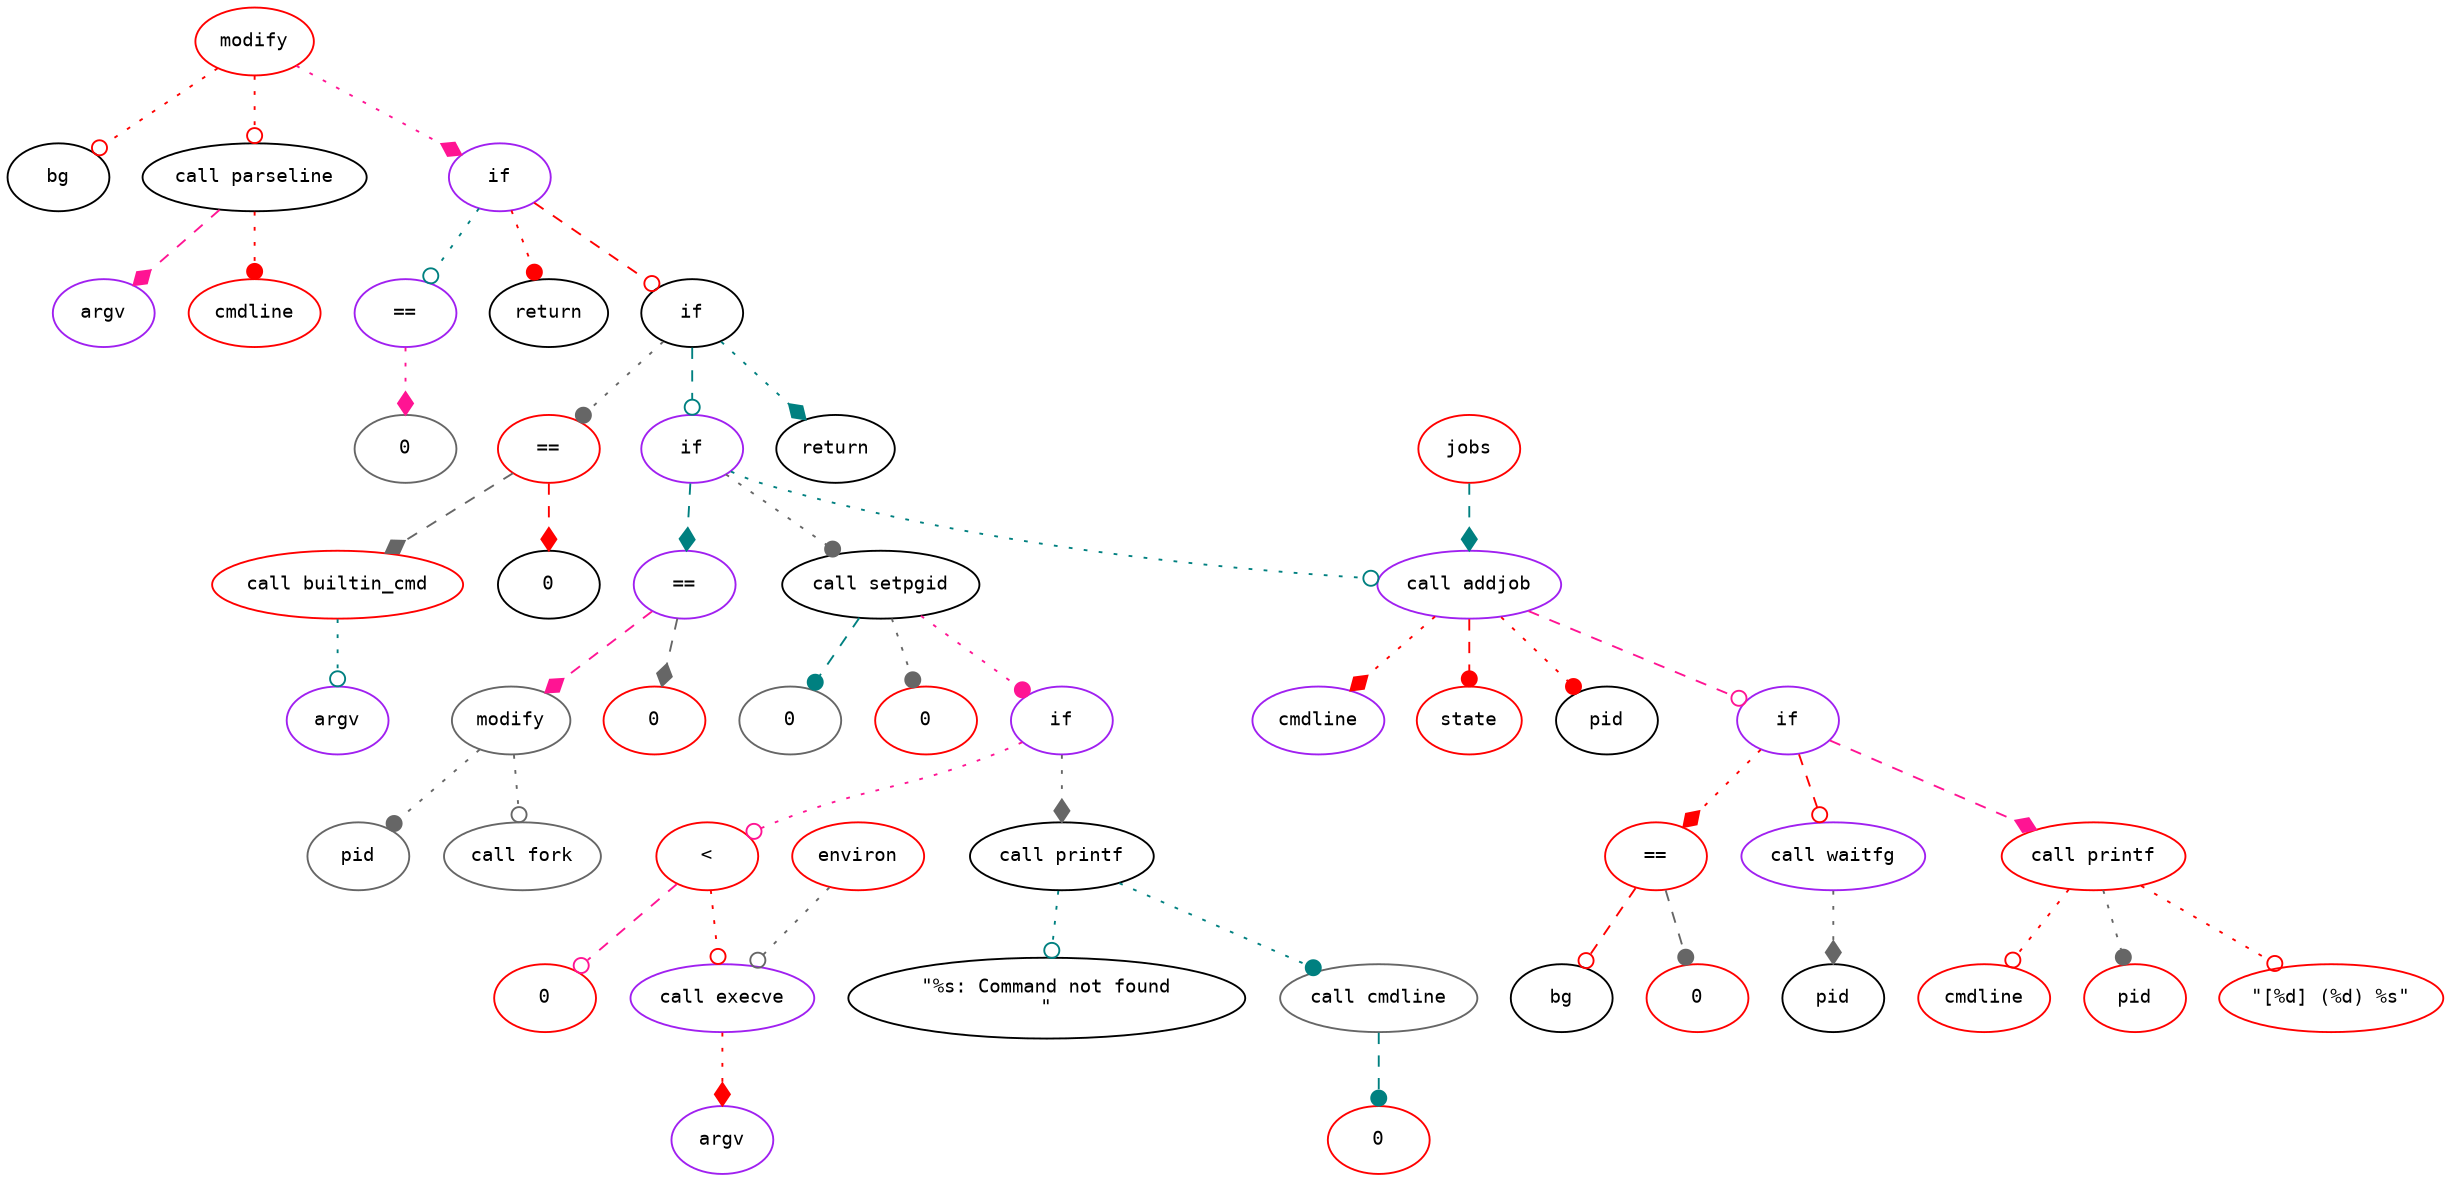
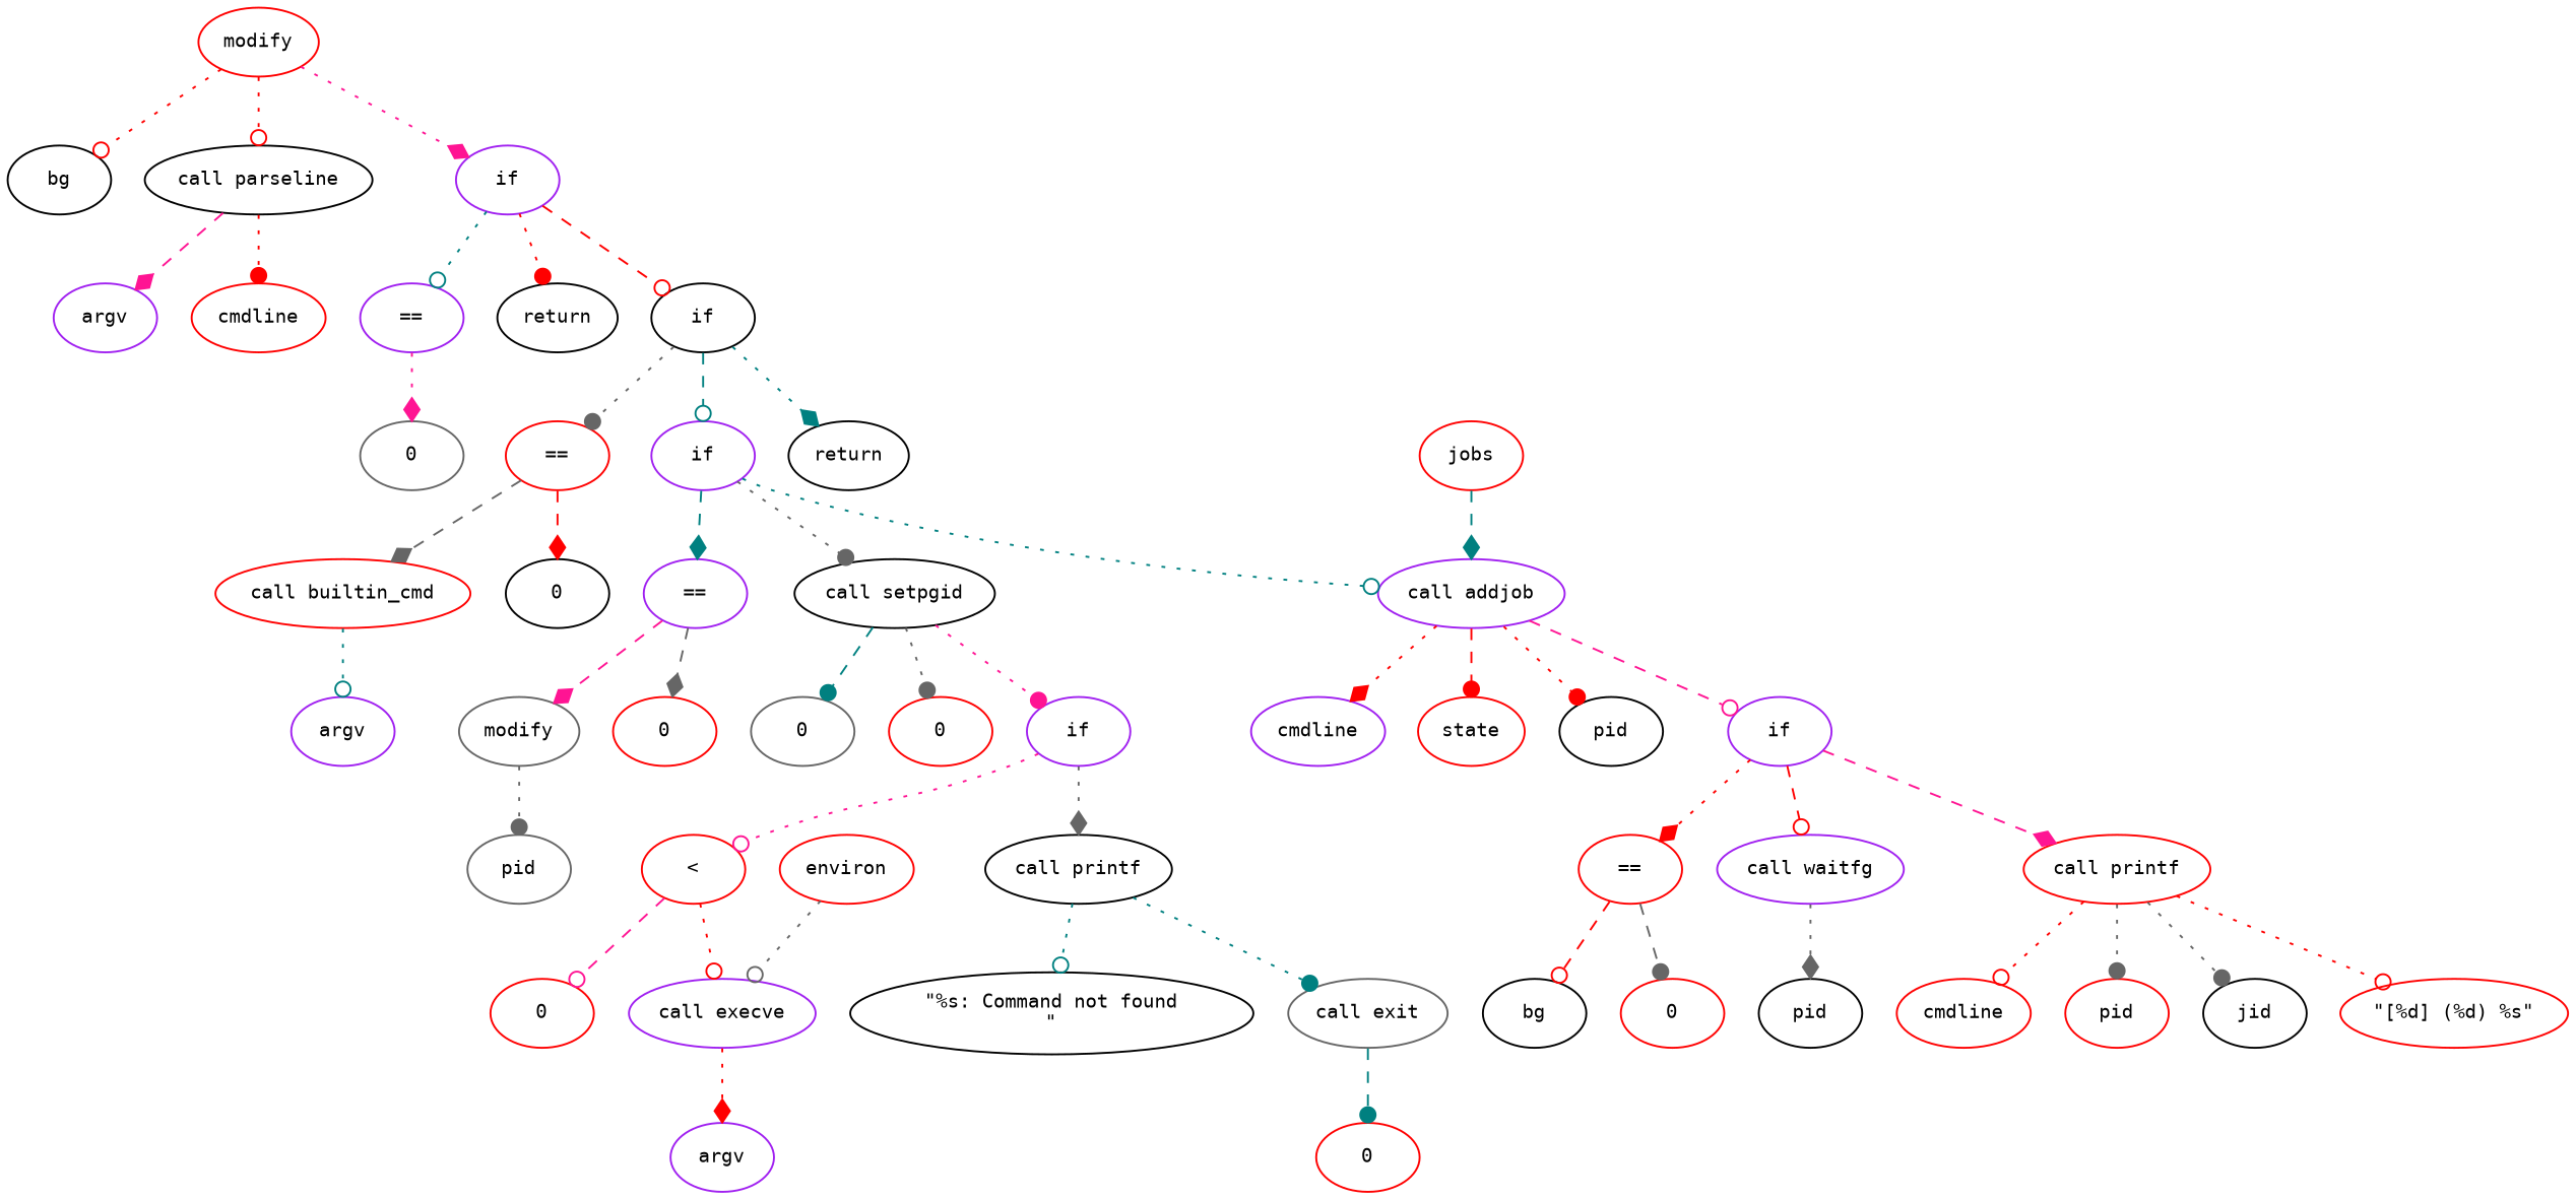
  digraph {
    fontname="DejaVu Sans Mono"
    fontsize=10
    node [color=red fontname="DejaVu Sans Mono" fontsize=10 shape=ellipse]
    edge [arrowhead=odot color=red fontname="DejaVu Sans Mono" fontsize=10 style=dotted]
    n1 [label=modify]
    n2 [color=black label=bg]
    n3 [color=black label="call parseline"]
    n4 [color=purple label=if]
    n5 [color=purple label=argv]
    n6 [label=cmdline]
    n7 [color=purple label="=="]
    n8 [color=black label=return]
    n9 [color=black label=if]
    n10 [color=gray40 label=0]
    n11 [label="=="]
    n12 [color=purple label=if]
    n13 [color=black label=return]
    n14 [label="call builtin_cmd"]
    n15 [color=black label=0]
    n16 [color=purple label="=="]
    n17 [color=black label="call setpgid"]
    n18 [color=purple label="call addjob"]
    n19 [color=purple label=argv]
    n20 [color=gray40 label=modify]
    n21 [label=0]
    n22 [color=gray40 label=0]
    n23 [label=0]
    n24 [color=purple label=if]
    n25 [color=purple label=cmdline]
    n26 [label=state]
    n27 [color=black label=pid]
    n28 [color=purple label=if]
    n29 [color=gray40 label=pid]
-   n30 [color=gray40 label="call fork"]
    n31 [label="<"]
    n32 [color=black label="call printf"]
    n33 [color=purple label="call execve"]
    n34 [label=0]
    n35 [color=black label="\"%s: Command not found\n\""]
-   n36 [color=gray40 label="call cmdline"]
+   n36 [color=gray40 label="call exit"]
    n37 [color=purple label=argv]
    n38 [label=environ]
    n39 [label=0]
    n40 [label=jobs]
    n41 [label="=="]
    n42 [color=purple label="call waitfg"]
    n43 [label="call printf"]
    n44 [color=black label=bg]
    n45 [label=0]
    n46 [color=black label=pid]
    n47 [label=cmdline]
    n48 [label=pid]
+   n49 [color=black label=jid]
    n50 [label="\"[%d] (%d) %s\""]
    n1 -> n2
    n1 -> n3
    n1 -> n4 [arrowhead=diamond color=deeppink]
    n3 -> n5 [arrowhead=diamond color=deeppink style=dashed]
    n3 -> n6 [arrowhead=dot]
    n4 -> n7 [color=teal]
    n4 -> n8 [arrowhead=dot]
    n4 -> n9 [style=dashed]
    n7 -> n10 [arrowhead=diamond color=deeppink]
    n9 -> n11 [arrowhead=dot color=gray40]
    n9 -> n12 [color=teal style=dashed]
    n9 -> n13 [arrowhead=diamond color=teal]
    n11 -> n14 [arrowhead=diamond color=gray40 style=dashed]
    n11 -> n15 [arrowhead=diamond style=dashed]
    n12 -> n16 [arrowhead=diamond color=teal style=dashed]
    n12 -> n17 [arrowhead=dot color=gray40]
    n12 -> n18 [color=teal]
    n14 -> n19 [color=teal]
    n16 -> n20 [arrowhead=diamond color=deeppink style=dashed]
    n16 -> n21 [arrowhead=diamond color=gray40 style=dashed]
    n17 -> n22 [arrowhead=dot color=teal style=dashed]
    n17 -> n23 [arrowhead=dot color=gray40]
    n17 -> n24 [arrowhead=dot color=deeppink]
    n18 -> n25 [arrowhead=diamond]
    n18 -> n26 [arrowhead=dot style=dashed]
    n18 -> n27 [arrowhead=dot]
    n18 -> n28 [color=deeppink style=dashed]
    n20 -> n29 [arrowhead=dot color=gray40]
-   n20 -> n30 [color=gray40]
    n24 -> n31 [color=deeppink]
    n24 -> n32 [arrowhead=diamond color=gray40]
    n28 -> n41 [arrowhead=diamond]
    n28 -> n42 [style=dashed]
    n28 -> n43 [arrowhead=diamond color=deeppink style=dashed]
    n31 -> n33
    n31 -> n34 [color=deeppink style=dashed]
    n32 -> n35 [color=teal]
    n32 -> n36 [arrowhead=dot color=teal]
    n33 -> n37 [arrowhead=diamond]
    n36 -> n39 [arrowhead=dot color=teal style=dashed]
    n38 -> n33 [color=gray40]
    n40 -> n18 [arrowhead=diamond color=teal style=dashed]
    n41 -> n44 [style=dashed]
    n41 -> n45 [arrowhead=dot color=gray40 style=dashed]
    n42 -> n46 [arrowhead=diamond color=gray40]
    n43 -> n47
    n43 -> n48 [arrowhead=dot color=gray40]
+   n43 -> n49 [arrowhead=dot color=gray40]
    n43 -> n50
  }
